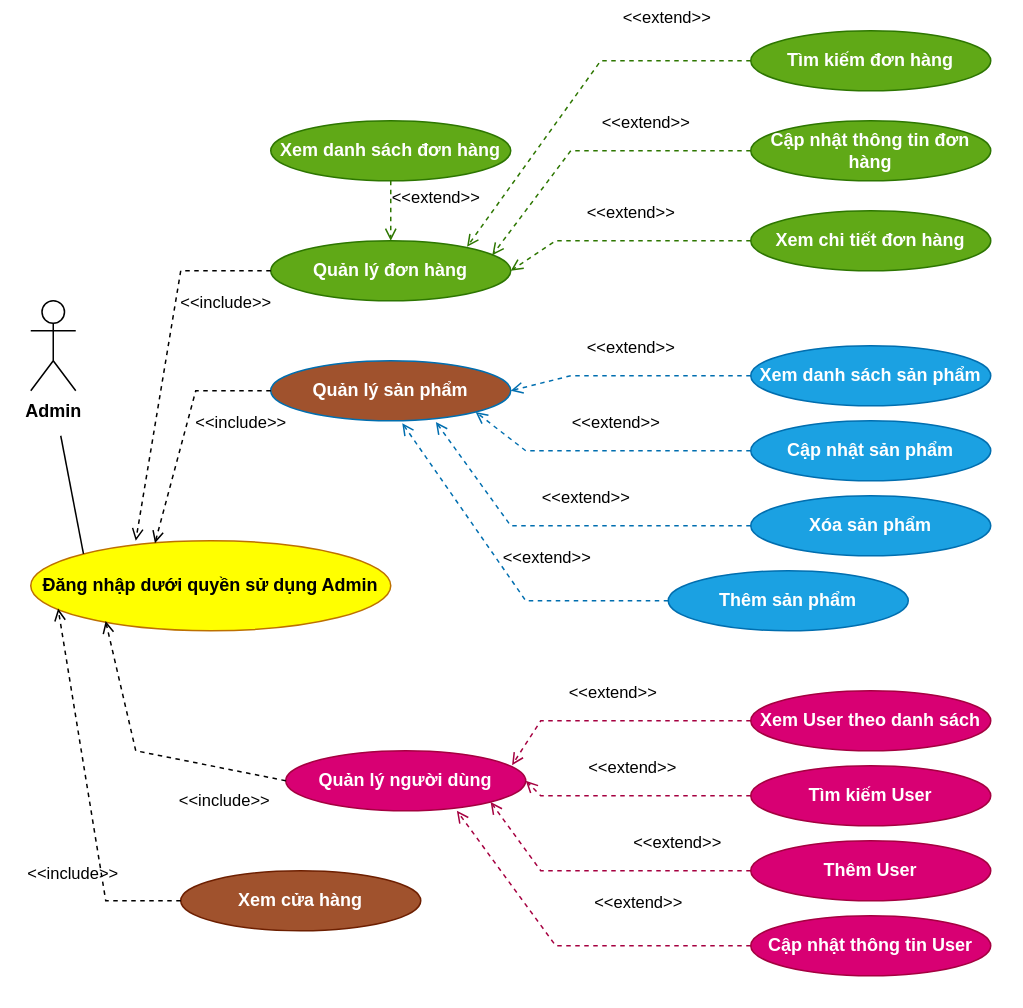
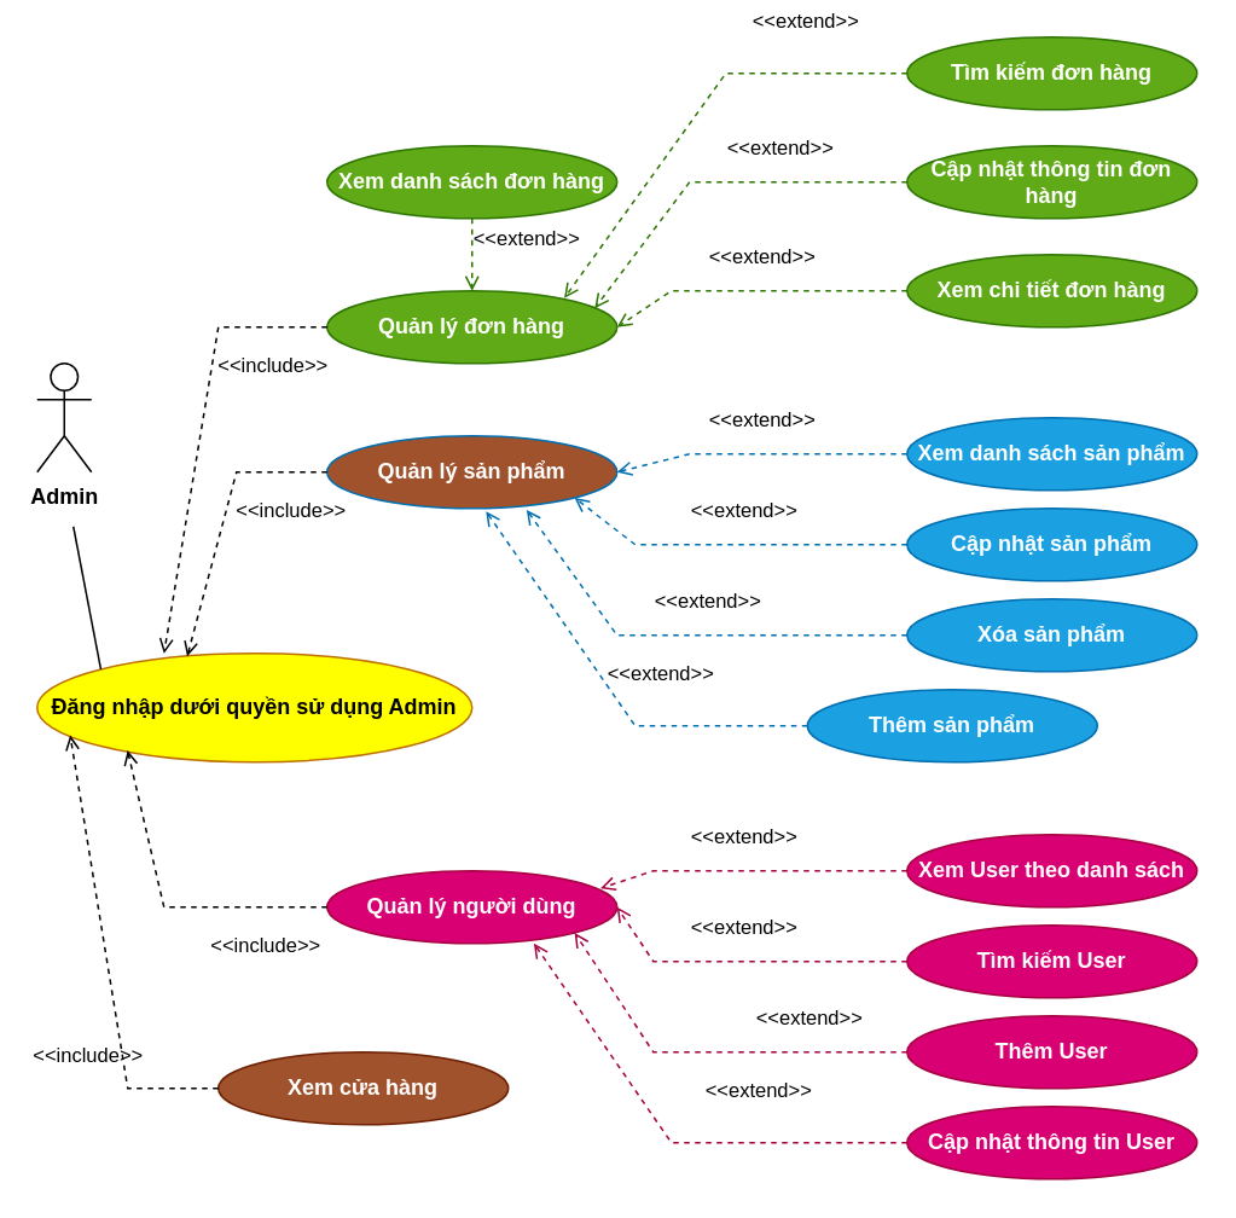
  <mxCell id="0" />
  <mxCell id="1" parent="0" />
  <mxCell id="2" value="Admin" style="shape=umlActor;verticalLabelPosition=bottom;verticalAlign=top;html=1;fontStyle=1" parent="1" vertex="1"><mxGeometry x="20" y="200" width="30" height="60" as="geometry" /></mxCell>
  <mxCell id="3" value="Đăng nhập dưới quyền sử dụng Admin" style="ellipse;whiteSpace=wrap;html=1;fontStyle=1;fillColor=#FFFF00;fontColor=#000000;strokeColor=#BD7000;" parent="1" vertex="1"><mxGeometry x="20" y="360" width="240" height="60" as="geometry" /></mxCell>
  <mxCell id="4" value="Xem danh sách đơn hàng" style="ellipse;whiteSpace=wrap;html=1;fontStyle=1;fillColor=#60a917;fontColor=#ffffff;strokeColor=#2D7600;" parent="1" vertex="1"><mxGeometry x="180" y="80" width="160" height="40" as="geometry" /></mxCell>
  <mxCell id="5" value="Quản lý đơn hàng" style="ellipse;whiteSpace=wrap;html=1;fontStyle=1;fillColor=#60a917;fontColor=#ffffff;strokeColor=#2D7600;" parent="1" vertex="1"><mxGeometry x="180" y="160" width="160" height="40" as="geometry" /></mxCell>
  <mxCell id="6" value="Quản lý sản phẩm" style="ellipse;whiteSpace=wrap;html=1;fontStyle=1;fillColor=#a0522d;fontColor=#ffffff;strokeColor=#006EAF;" parent="1" vertex="1"><mxGeometry x="180" y="240" width="160" height="40" as="geometry" /></mxCell>
- <mxCell id="7" value="Quản lý người dùng" style="ellipse;whiteSpace=wrap;html=1;fontStyle=1;fillColor=#d80073;fontColor=#ffffff;strokeColor=#A50040;" parent="1" vertex="1"><mxGeometry x="190" y="500" width="160" height="40" as="geometry" /></mxCell>
+ <mxCell id="7" value="Quản lý người dùng" style="ellipse;whiteSpace=wrap;html=1;fontStyle=1;fillColor=#d80073;fontColor=#ffffff;strokeColor=#A50040;" parent="1" vertex="1"><mxGeometry x="180" y="480" width="160" height="40" as="geometry" /></mxCell>
  <mxCell id="8" value="Xem cửa hàng" style="ellipse;whiteSpace=wrap;html=1;fontStyle=1;fillColor=#a0522d;fontColor=#ffffff;strokeColor=#6D1F00;" parent="1" vertex="1"><mxGeometry x="120" y="580" width="160" height="40" as="geometry" /></mxCell>
  <mxCell id="9" value="Tìm kiếm đơn hàng" style="ellipse;whiteSpace=wrap;html=1;fontStyle=1;fillColor=#60a917;fontColor=#ffffff;strokeColor=#2D7600;" parent="1" vertex="1"><mxGeometry x="500" y="20" width="160" height="40" as="geometry" /></mxCell>
  <mxCell id="10" value="Cập nhật thông tin đơn hàng" style="ellipse;whiteSpace=wrap;html=1;fontStyle=1;fillColor=#60a917;fontColor=#ffffff;strokeColor=#2D7600;" parent="1" vertex="1"><mxGeometry x="500" y="80" width="160" height="40" as="geometry" /></mxCell>
  <mxCell id="11" value="Xem chi tiết đơn hàng" style="ellipse;whiteSpace=wrap;html=1;fontStyle=1;fillColor=#60a917;fontColor=#ffffff;strokeColor=#2D7600;" parent="1" vertex="1"><mxGeometry x="500" y="140" width="160" height="40" as="geometry" /></mxCell>
  <mxCell id="12" value="Xem danh sách sản phẩm" style="ellipse;whiteSpace=wrap;html=1;fontStyle=1;fillColor=#1ba1e2;fontColor=#ffffff;strokeColor=#006EAF;" parent="1" vertex="1"><mxGeometry x="500" y="230" width="160" height="40" as="geometry" /></mxCell>
  <mxCell id="13" value="Cập nhật sản phẩm" style="ellipse;whiteSpace=wrap;html=1;fontStyle=1;fillColor=#1ba1e2;fontColor=#ffffff;strokeColor=#006EAF;" parent="1" vertex="1"><mxGeometry x="500" y="280" width="160" height="40" as="geometry" /></mxCell>
  <mxCell id="14" value="Xóa sản phẩm" style="ellipse;whiteSpace=wrap;html=1;fontStyle=1;fillColor=#1ba1e2;fontColor=#ffffff;strokeColor=#006EAF;" parent="1" vertex="1"><mxGeometry x="500" y="330" width="160" height="40" as="geometry" /></mxCell>
  <mxCell id="15" value="Thêm sản phẩm" style="ellipse;whiteSpace=wrap;html=1;fontStyle=1;fillColor=#1ba1e2;fontColor=#ffffff;strokeColor=#006EAF;" parent="1" vertex="1"><mxGeometry x="445" y="380" width="160" height="40" as="geometry" /></mxCell>
  <mxCell id="16" value="Xem User theo danh sách" style="ellipse;whiteSpace=wrap;html=1;fontStyle=1;fillColor=#d80073;fontColor=#ffffff;strokeColor=#A50040;" parent="1" vertex="1"><mxGeometry x="500" y="460" width="160" height="40" as="geometry" /></mxCell>
  <mxCell id="17" value="Tìm kiếm User" style="ellipse;whiteSpace=wrap;html=1;fontStyle=1;fillColor=#d80073;fontColor=#ffffff;strokeColor=#A50040;" parent="1" vertex="1"><mxGeometry x="500" y="510" width="160" height="40" as="geometry" /></mxCell>
  <mxCell id="18" value="Thêm User" style="ellipse;whiteSpace=wrap;html=1;fontStyle=1;fillColor=#d80073;fontColor=#ffffff;strokeColor=#A50040;" parent="1" vertex="1"><mxGeometry x="500" y="560" width="160" height="40" as="geometry" /></mxCell>
  <mxCell id="19" value="Cập nhật thông tin User" style="ellipse;whiteSpace=wrap;html=1;fontStyle=1;fillColor=#d80073;fontColor=#ffffff;strokeColor=#A50040;" parent="1" vertex="1"><mxGeometry x="500" y="610" width="160" height="40" as="geometry" /></mxCell>
  <mxCell id="20" value="" style="endArrow=none;html=1;rounded=0;entryX=0;entryY=0;entryDx=0;entryDy=0;" parent="1" target="3" edge="1"><mxGeometry width="50" height="50" relative="1" as="geometry"><mxPoint x="40" y="290" as="sourcePoint" /><mxPoint x="200" y="240" as="targetPoint" /></mxGeometry></mxCell>
  <mxCell id="21" value="&amp;lt;&amp;lt;include&amp;gt;&amp;gt;" style="html=1;verticalAlign=bottom;labelBackgroundColor=none;endArrow=open;endFill=0;dashed=1;rounded=0;exitX=0;exitY=0.5;exitDx=0;exitDy=0;entryX=0.076;entryY=0.754;entryDx=0;entryDy=0;entryPerimeter=0;" parent="1" source="8" target="3" edge="1"><mxGeometry x="-0.498" y="20" width="160" relative="1" as="geometry"><mxPoint x="10" y="70" as="sourcePoint" /><mxPoint x="170" y="70" as="targetPoint" /><Array as="points"><mxPoint x="70" y="600" /></Array><mxPoint as="offset" /></mxGeometry></mxCell>
  <mxCell id="22" value="&amp;lt;&amp;lt;include&amp;gt;&amp;gt;" style="html=1;verticalAlign=bottom;labelBackgroundColor=none;endArrow=open;endFill=0;dashed=1;rounded=0;entryX=0.208;entryY=0.893;entryDx=0;entryDy=0;exitX=0;exitY=0.5;exitDx=0;exitDy=0;entryPerimeter=0;" parent="1" source="7" target="3" edge="1"><mxGeometry x="-0.619" y="30" width="160" relative="1" as="geometry"><mxPoint x="170" y="450" as="sourcePoint" /><mxPoint x="330" y="450" as="targetPoint" /><Array as="points"><mxPoint x="90" y="500" /></Array><mxPoint as="offset" /></mxGeometry></mxCell>
  <mxCell id="23" value="&amp;lt;&amp;lt;include&amp;gt;&amp;gt;" style="html=1;verticalAlign=bottom;labelBackgroundColor=none;endArrow=open;endFill=0;dashed=1;rounded=0;entryX=0.345;entryY=0.027;entryDx=0;entryDy=0;entryPerimeter=0;exitX=0;exitY=0.5;exitDx=0;exitDy=0;" parent="1" source="6" target="3" edge="1"><mxGeometry x="-0.742" y="30" width="160" relative="1" as="geometry"><mxPoint x="10" y="180" as="sourcePoint" /><mxPoint x="170" y="180" as="targetPoint" /><Array as="points"><mxPoint x="130" y="260" /></Array><mxPoint as="offset" /></mxGeometry></mxCell>
  <mxCell id="24" value="&amp;lt;&amp;lt;include&amp;gt;&amp;gt;" style="html=1;verticalAlign=bottom;labelBackgroundColor=none;endArrow=open;endFill=0;dashed=1;rounded=0;exitX=0;exitY=0.5;exitDx=0;exitDy=0;" parent="1" source="5" edge="1"><mxGeometry x="-0.753" y="30" width="160" relative="1" as="geometry"><mxPoint x="70" y="120" as="sourcePoint" /><mxPoint x="90" y="360" as="targetPoint" /><Array as="points"><mxPoint x="120" y="180" /></Array><mxPoint as="offset" /></mxGeometry></mxCell>
  <mxCell id="25" value="&amp;lt;&amp;lt;extend&amp;gt;&amp;gt;" style="html=1;verticalAlign=bottom;labelBackgroundColor=none;endArrow=open;endFill=0;dashed=1;rounded=0;exitX=0.5;exitY=1;exitDx=0;exitDy=0;entryX=0.5;entryY=0;entryDx=0;entryDy=0;fillColor=#60a917;strokeColor=#2D7600;" parent="1" source="4" target="5" edge="1"><mxGeometry y="30" width="160" relative="1" as="geometry"><mxPoint x="360" y="120" as="sourcePoint" /><mxPoint x="520" y="120" as="targetPoint" /><mxPoint as="offset" /></mxGeometry></mxCell>
  <mxCell id="26" value="&amp;lt;&amp;lt;extend&amp;gt;&amp;gt;" style="html=1;verticalAlign=bottom;labelBackgroundColor=none;endArrow=open;endFill=0;dashed=1;rounded=0;exitX=0;exitY=0.5;exitDx=0;exitDy=0;entryX=0.818;entryY=0.1;entryDx=0;entryDy=0;entryPerimeter=0;fillColor=#60a917;strokeColor=#2D7600;" parent="1" source="9" target="5" edge="1"><mxGeometry x="-0.554" y="-20" width="160" relative="1" as="geometry"><mxPoint x="330" y="180" as="sourcePoint" /><mxPoint x="490" y="180" as="targetPoint" /><Array as="points"><mxPoint x="400" y="40" /></Array><mxPoint as="offset" /></mxGeometry></mxCell>
  <mxCell id="27" value="&amp;lt;&amp;lt;extend&amp;gt;&amp;gt;" style="html=1;verticalAlign=bottom;labelBackgroundColor=none;endArrow=open;endFill=0;dashed=1;rounded=0;exitX=0;exitY=0.5;exitDx=0;exitDy=0;entryX=0.923;entryY=0.24;entryDx=0;entryDy=0;entryPerimeter=0;fillColor=#60a917;strokeColor=#2D7600;" parent="1" source="10" target="5" edge="1"><mxGeometry x="-0.324" y="-10" width="160" relative="1" as="geometry"><mxPoint x="420" y="120" as="sourcePoint" /><mxPoint x="580" y="120" as="targetPoint" /><Array as="points"><mxPoint x="380" y="100" /></Array><mxPoint as="offset" /></mxGeometry></mxCell>
  <mxCell id="28" value="&amp;lt;&amp;lt;extend&amp;gt;&amp;gt;" style="html=1;verticalAlign=bottom;labelBackgroundColor=none;endArrow=open;endFill=0;dashed=1;rounded=0;exitX=0;exitY=0.5;exitDx=0;exitDy=0;entryX=1;entryY=0.5;entryDx=0;entryDy=0;fillColor=#60a917;strokeColor=#2D7600;" parent="1" source="11" target="5" edge="1"><mxGeometry x="-0.036" y="-10" width="160" relative="1" as="geometry"><mxPoint x="340" y="200" as="sourcePoint" /><mxPoint x="500" y="200" as="targetPoint" /><Array as="points"><mxPoint x="370" y="160" /></Array><mxPoint as="offset" /></mxGeometry></mxCell>
  <mxCell id="29" value="&amp;lt;&amp;lt;extend&amp;gt;&amp;gt;" style="html=1;verticalAlign=bottom;labelBackgroundColor=none;endArrow=open;endFill=0;dashed=1;rounded=0;exitX=0;exitY=0.5;exitDx=0;exitDy=0;entryX=1;entryY=0.5;entryDx=0;entryDy=0;fillColor=#1ba1e2;strokeColor=#006EAF;" parent="1" source="12" target="6" edge="1"><mxGeometry x="-0.008" y="-10" width="160" relative="1" as="geometry"><mxPoint x="320" y="300" as="sourcePoint" /><mxPoint x="480" y="300" as="targetPoint" /><Array as="points"><mxPoint x="380" y="250" /></Array><mxPoint as="offset" /></mxGeometry></mxCell>
  <mxCell id="30" value="&amp;lt;&amp;lt;extend&amp;gt;&amp;gt;" style="html=1;verticalAlign=bottom;labelBackgroundColor=none;endArrow=open;endFill=0;dashed=1;rounded=0;entryX=1;entryY=1;entryDx=0;entryDy=0;exitX=0;exitY=0.5;exitDx=0;exitDy=0;fillColor=#1ba1e2;strokeColor=#006EAF;" parent="1" source="13" target="6" edge="1"><mxGeometry x="-0.064" y="-10" width="160" relative="1" as="geometry"><mxPoint x="370" y="290" as="sourcePoint" /><mxPoint x="530" y="290" as="targetPoint" /><Array as="points"><mxPoint x="350" y="300" /></Array><mxPoint as="offset" /></mxGeometry></mxCell>
  <mxCell id="31" value="&amp;lt;&amp;lt;extend&amp;gt;&amp;gt;" style="html=1;verticalAlign=bottom;labelBackgroundColor=none;endArrow=open;endFill=0;dashed=1;rounded=0;exitX=0;exitY=0.5;exitDx=0;exitDy=0;entryX=0.688;entryY=1.02;entryDx=0;entryDy=0;entryPerimeter=0;fillColor=#1ba1e2;strokeColor=#006EAF;" parent="1" source="14" target="6" edge="1"><mxGeometry x="-0.103" y="-10" width="160" relative="1" as="geometry"><mxPoint x="350" y="330" as="sourcePoint" /><mxPoint x="510" y="330" as="targetPoint" /><Array as="points"><mxPoint x="340" y="350" /></Array><mxPoint as="offset" /></mxGeometry></mxCell>
  <mxCell id="32" value="&amp;lt;&amp;lt;extend&amp;gt;&amp;gt;" style="html=1;verticalAlign=bottom;labelBackgroundColor=none;endArrow=open;endFill=0;dashed=1;rounded=0;entryX=0.548;entryY=1.04;entryDx=0;entryDy=0;entryPerimeter=0;exitX=0;exitY=0.5;exitDx=0;exitDy=0;fillColor=#1ba1e2;strokeColor=#006EAF;" parent="1" source="15" target="6" edge="1"><mxGeometry x="-0.32" y="-20" width="160" relative="1" as="geometry"><mxPoint x="350" y="390" as="sourcePoint" /><mxPoint x="510" y="390" as="targetPoint" /><Array as="points"><mxPoint x="350" y="400" /></Array><mxPoint as="offset" /></mxGeometry></mxCell>
  <mxCell id="33" value="&amp;lt;&amp;lt;extend&amp;gt;&amp;gt;" style="html=1;verticalAlign=bottom;labelBackgroundColor=none;endArrow=open;endFill=0;dashed=1;rounded=0;exitX=0;exitY=0.5;exitDx=0;exitDy=0;entryX=0.943;entryY=0.24;entryDx=0;entryDy=0;entryPerimeter=0;fillColor=#d80073;strokeColor=#A50040;" parent="1" source="16" target="7" edge="1"><mxGeometry x="0.055" y="-10" width="160" relative="1" as="geometry"><mxPoint x="350" y="490" as="sourcePoint" /><mxPoint x="510" y="490" as="targetPoint" /><Array as="points"><mxPoint x="360" y="480" /></Array><mxPoint as="offset" /></mxGeometry></mxCell>
  <mxCell id="34" value="&amp;lt;&amp;lt;extend&amp;gt;&amp;gt;" style="html=1;verticalAlign=bottom;labelBackgroundColor=none;endArrow=open;endFill=0;dashed=1;rounded=0;entryX=1;entryY=0.5;entryDx=0;entryDy=0;exitX=0;exitY=0.5;exitDx=0;exitDy=0;fillColor=#d80073;strokeColor=#A50040;" parent="1" source="17" target="7" edge="1"><mxGeometry x="0.022" y="-10" width="160" relative="1" as="geometry"><mxPoint x="390" y="570" as="sourcePoint" /><mxPoint x="520" y="530" as="targetPoint" /><Array as="points"><mxPoint x="360" y="530" /></Array><mxPoint as="offset" /></mxGeometry></mxCell>
  <mxCell id="35" value="&amp;lt;&amp;lt;extend&amp;gt;&amp;gt;" style="html=1;verticalAlign=bottom;labelBackgroundColor=none;endArrow=open;endFill=0;dashed=1;rounded=0;entryX=1;entryY=1;entryDx=0;entryDy=0;exitX=0;exitY=0.5;exitDx=0;exitDy=0;fillColor=#d80073;strokeColor=#A50040;" parent="1" source="18" target="7" edge="1"><mxGeometry x="-0.506" y="-10" width="160" relative="1" as="geometry"><mxPoint x="400" y="590" as="sourcePoint" /><mxPoint x="510" y="560" as="targetPoint" /><Array as="points"><mxPoint x="360" y="580" /></Array><mxPoint as="offset" /></mxGeometry></mxCell>
  <mxCell id="36" value="&amp;lt;&amp;lt;extend&amp;gt;&amp;gt;" style="html=1;verticalAlign=bottom;labelBackgroundColor=none;endArrow=open;endFill=0;dashed=1;rounded=0;entryX=0.713;entryY=1;entryDx=0;entryDy=0;entryPerimeter=0;exitX=0;exitY=0.5;exitDx=0;exitDy=0;fillColor=#d80073;strokeColor=#A50040;" parent="1" source="19" target="7" edge="1"><mxGeometry x="-0.377" y="-20" width="160" relative="1" as="geometry"><mxPoint x="340" y="680" as="sourcePoint" /><mxPoint x="500" y="680" as="targetPoint" /><Array as="points"><mxPoint x="370" y="630" /></Array><mxPoint as="offset" /></mxGeometry></mxCell>
